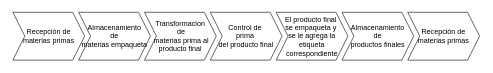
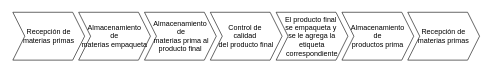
  <mxCell id="0" />
  <mxCell id="1" parent="0" />
  <mxCell id="2" value="Recepción de materias primas" style="shape=step;perimeter=stepPerimeter;whiteSpace=wrap;html=1;fixedSize=1;" vertex="1" parent="1"><mxGeometry y="20" width="120" height="80" as="geometry" x="20" /></mxCell>
  <mxCell id="3" value="Almacenamiento&lt;div&gt;&amp;nbsp;de&amp;nbsp;&lt;/div&gt;&lt;div&gt;materias empaqueta&lt;/div&gt;" style="shape=step;perimeter=stepPerimeter;whiteSpace=wrap;html=1;fixedSize=1;" vertex="1" parent="1"><mxGeometry x="130" y="20" width="120" height="80" as="geometry" /></mxCell>
  <mxCell id="4" value="Recepción de materias primas" style="shape=step;perimeter=stepPerimeter;whiteSpace=wrap;html=1;fixedSize=1;" vertex="1" parent="1"><mxGeometry x="680" y="20" width="120" height="80" as="geometry" /></mxCell>
- <mxCell id="5" value="Almacenamiento&lt;div&gt;&amp;nbsp;de&amp;nbsp;&lt;/div&gt;&lt;div&gt;productos finales&lt;/div&gt;" style="shape=step;perimeter=stepPerimeter;whiteSpace=wrap;html=1;fixedSize=1;" vertex="1" parent="1"><mxGeometry x="570" y="20" width="120" height="80" as="geometry" /></mxCell>
+ <mxCell id="5" value="Almacenamiento&lt;div&gt;&amp;nbsp;de&amp;nbsp;&lt;/div&gt;&lt;div&gt;productos prima&lt;/div&gt;" style="shape=step;perimeter=stepPerimeter;whiteSpace=wrap;html=1;fixedSize=1;" vertex="1" parent="1"><mxGeometry x="570" y="20" width="120" height="80" as="geometry" /></mxCell>
  <mxCell id="6" value="El producto final&amp;nbsp;&lt;div&gt;se empaqueta y&amp;nbsp;&lt;div&gt;se le agrega la etiqueta correspondiente&lt;/div&gt;&lt;/div&gt;" style="shape=step;perimeter=stepPerimeter;whiteSpace=wrap;html=1;fixedSize=1;" vertex="1" parent="1"><mxGeometry x="460" y="20" width="120" height="80" as="geometry" /></mxCell>
- <mxCell id="7" value="Control de&amp;nbsp;&lt;div&gt;prima&amp;nbsp;&lt;/div&gt;&lt;div&gt;del producto final&lt;/div&gt;" style="shape=step;perimeter=stepPerimeter;whiteSpace=wrap;html=1;fixedSize=1;" vertex="1" parent="1"><mxGeometry x="350" y="20" width="120" height="80" as="geometry" /></mxCell>
- <mxCell id="8" value="Transformacion&lt;div&gt;&amp;nbsp;de&lt;/div&gt;&lt;div&gt;&amp;nbsp;materias prima al producto final&lt;/div&gt;" style="shape=step;perimeter=stepPerimeter;whiteSpace=wrap;html=1;fixedSize=1;" vertex="1" parent="1"><mxGeometry x="240" y="20" width="120" height="80" as="geometry" /></mxCell>
+ <mxCell id="7" value="Control de&amp;nbsp;&lt;div&gt;calidad&amp;nbsp;&lt;/div&gt;&lt;div&gt;del producto final&lt;/div&gt;" style="shape=step;perimeter=stepPerimeter;whiteSpace=wrap;html=1;fixedSize=1;" vertex="1" parent="1"><mxGeometry x="350" y="20" width="120" height="80" as="geometry" /></mxCell>
+ <mxCell id="8" value="Almacenamiento&lt;div&gt;&amp;nbsp;de&lt;/div&gt;&lt;div&gt;&amp;nbsp;materias prima al producto final&lt;/div&gt;" style="shape=step;perimeter=stepPerimeter;whiteSpace=wrap;html=1;fixedSize=1;" vertex="1" parent="1"><mxGeometry x="240" y="20" width="120" height="80" as="geometry" /></mxCell>
